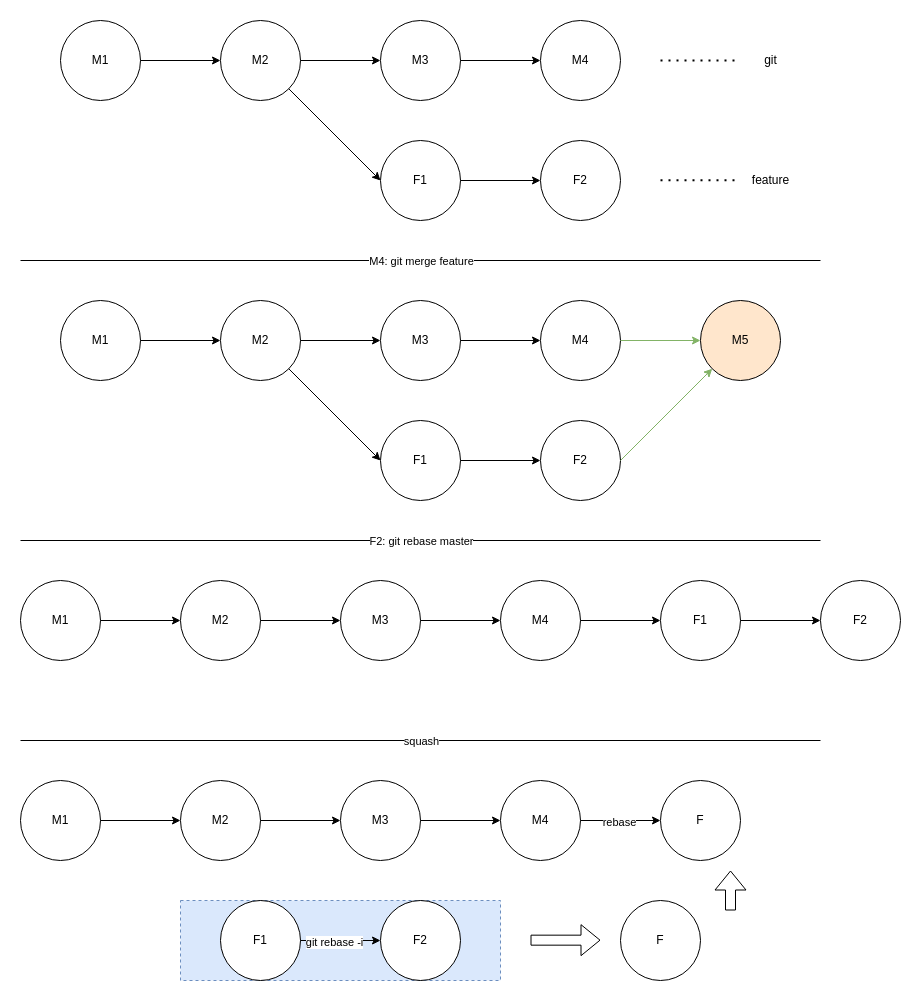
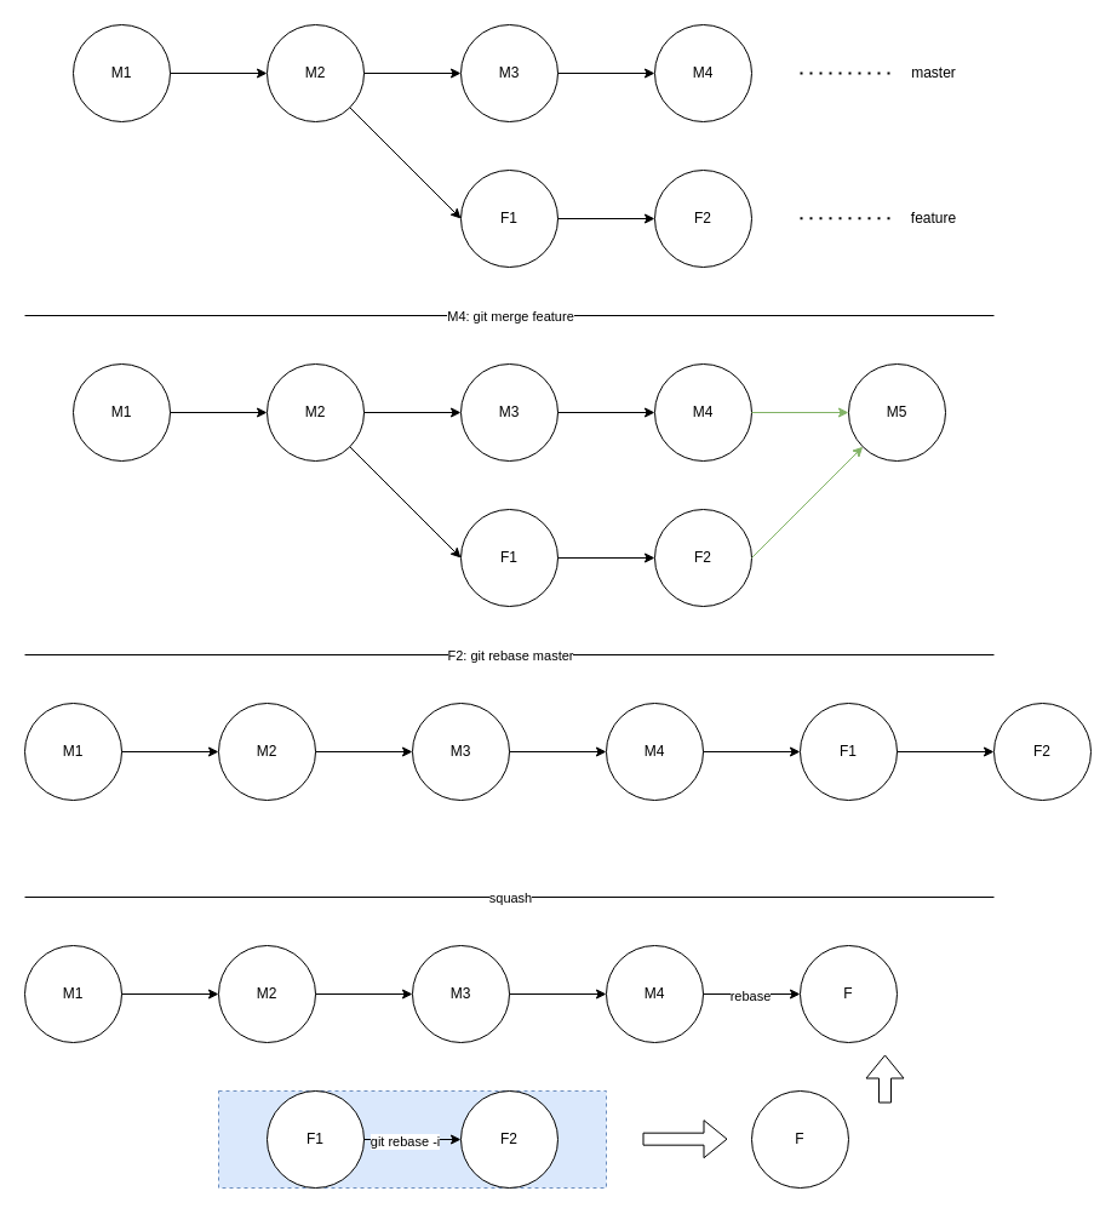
  <mxCell id="0" />
  <mxCell id="1" parent="0" />
  <mxCell id="2" value="" style="rounded=0;whiteSpace=wrap;html=1;dashed=1;fillColor=#dae8fc;strokeColor=#6c8ebf;" vertex="1" parent="1"><mxGeometry x="180" y="900" width="320" height="80" as="geometry" /></mxCell>
  <mxCell id="3" value="M1" style="ellipse;whiteSpace=wrap;html=1;aspect=fixed;" parent="1" vertex="1"><mxGeometry x="60" y="20" width="80" height="80" as="geometry" /></mxCell>
  <mxCell id="4" value="M2" style="ellipse;whiteSpace=wrap;html=1;aspect=fixed;" parent="1" vertex="1"><mxGeometry x="220" y="20" width="80" height="80" as="geometry" /></mxCell>
  <mxCell id="5" value="M3" style="ellipse;whiteSpace=wrap;html=1;aspect=fixed;" parent="1" vertex="1"><mxGeometry x="380" y="20" width="80" height="80" as="geometry" /></mxCell>
  <mxCell id="6" value="M4" style="ellipse;whiteSpace=wrap;html=1;aspect=fixed;" parent="1" vertex="1"><mxGeometry x="540" y="20" width="80" height="80" as="geometry" /></mxCell>
  <mxCell id="7" value="F1" style="ellipse;whiteSpace=wrap;html=1;aspect=fixed;" parent="1" vertex="1"><mxGeometry x="380" y="140" width="80" height="80" as="geometry" /></mxCell>
  <mxCell id="8" value="F2" style="ellipse;whiteSpace=wrap;html=1;aspect=fixed;" parent="1" vertex="1"><mxGeometry x="540" y="140" width="80" height="80" as="geometry" /></mxCell>
  <mxCell id="9" value="" style="endArrow=classic;html=1;rounded=0;exitX=1;exitY=0.5;exitDx=0;exitDy=0;entryX=0;entryY=0.5;entryDx=0;entryDy=0;" parent="1" source="3" target="4" edge="1"><mxGeometry width="50" height="50" relative="1" as="geometry"><mxPoint x="290" y="110" as="sourcePoint" /><mxPoint x="340" y="60" as="targetPoint" /></mxGeometry></mxCell>
  <mxCell id="10" value="" style="endArrow=classic;html=1;rounded=0;exitX=1;exitY=0.5;exitDx=0;exitDy=0;entryX=0;entryY=0.5;entryDx=0;entryDy=0;" parent="1" source="4" target="5" edge="1"><mxGeometry width="50" height="50" relative="1" as="geometry"><mxPoint x="150" y="70" as="sourcePoint" /><mxPoint x="230" y="70" as="targetPoint" /></mxGeometry></mxCell>
  <mxCell id="11" value="" style="endArrow=classic;html=1;rounded=0;entryX=0;entryY=0.5;entryDx=0;entryDy=0;exitX=1;exitY=1;exitDx=0;exitDy=0;" parent="1" source="4" target="7" edge="1"><mxGeometry width="50" height="50" relative="1" as="geometry"><mxPoint x="290" y="110" as="sourcePoint" /><mxPoint x="340" y="60" as="targetPoint" /></mxGeometry></mxCell>
  <mxCell id="12" value="" style="endArrow=classic;html=1;rounded=0;entryX=0;entryY=0.5;entryDx=0;entryDy=0;exitX=1;exitY=0.5;exitDx=0;exitDy=0;" parent="1" source="5" target="6" edge="1"><mxGeometry width="50" height="50" relative="1" as="geometry"><mxPoint x="410" y="110" as="sourcePoint" /><mxPoint x="460" y="60" as="targetPoint" /></mxGeometry></mxCell>
  <mxCell id="13" value="" style="endArrow=classic;html=1;rounded=0;exitX=1;exitY=0.5;exitDx=0;exitDy=0;entryX=0;entryY=0.5;entryDx=0;entryDy=0;" parent="1" source="7" target="8" edge="1"><mxGeometry width="50" height="50" relative="1" as="geometry"><mxPoint x="410" y="110" as="sourcePoint" /><mxPoint x="460" y="60" as="targetPoint" /></mxGeometry></mxCell>
  <mxCell id="14" value="" style="endArrow=none;dashed=1;html=1;dashPattern=1 3;strokeWidth=2;rounded=0;" parent="1" edge="1"><mxGeometry width="50" height="50" relative="1" as="geometry"><mxPoint x="660" y="60" as="sourcePoint" /><mxPoint x="740" y="60" as="targetPoint" /></mxGeometry></mxCell>
  <mxCell id="15" value="" style="endArrow=none;dashed=1;html=1;dashPattern=1 3;strokeWidth=2;rounded=0;" parent="1" edge="1"><mxGeometry width="50" height="50" relative="1" as="geometry"><mxPoint x="660" y="179.71" as="sourcePoint" /><mxPoint x="740" y="179.71" as="targetPoint" /></mxGeometry></mxCell>
- <mxCell id="16" value="git" style="text;html=1;align=center;verticalAlign=middle;resizable=0;points=[];autosize=1;strokeColor=none;fillColor=none;" parent="1" vertex="1"><mxGeometry x="740" y="45" width="60" height="30" as="geometry" /></mxCell>
+ <mxCell id="16" value="master" style="text;html=1;align=center;verticalAlign=middle;resizable=0;points=[];autosize=1;strokeColor=none;fillColor=none;" parent="1" vertex="1"><mxGeometry x="740" y="45" width="60" height="30" as="geometry" /></mxCell>
  <mxCell id="17" value="feature" style="text;html=1;align=center;verticalAlign=middle;resizable=0;points=[];autosize=1;strokeColor=none;fillColor=none;" parent="1" vertex="1"><mxGeometry x="740" y="165" width="60" height="30" as="geometry" /></mxCell>
  <mxCell id="18" value="" style="endArrow=none;html=1;rounded=0;" parent="1" edge="1"><mxGeometry width="50" height="50" relative="1" as="geometry"><mxPoint x="20" y="260" as="sourcePoint" /><mxPoint x="820" y="260" as="targetPoint" /></mxGeometry></mxCell>
  <mxCell id="19" value="M4: git merge feature" style="edgeLabel;html=1;align=center;verticalAlign=middle;resizable=0;points=[];" parent="18" vertex="1" connectable="0"><mxGeometry x="0.001" relative="1" as="geometry"><mxPoint as="offset" /></mxGeometry></mxCell>
  <mxCell id="20" value="M1" style="ellipse;whiteSpace=wrap;html=1;aspect=fixed;" parent="1" vertex="1"><mxGeometry x="60" y="300" width="80" height="80" as="geometry" /></mxCell>
  <mxCell id="21" value="M2" style="ellipse;whiteSpace=wrap;html=1;aspect=fixed;" parent="1" vertex="1"><mxGeometry x="220" y="300" width="80" height="80" as="geometry" /></mxCell>
  <mxCell id="22" value="M3" style="ellipse;whiteSpace=wrap;html=1;aspect=fixed;" parent="1" vertex="1"><mxGeometry x="380" y="300" width="80" height="80" as="geometry" /></mxCell>
  <mxCell id="23" value="M4" style="ellipse;whiteSpace=wrap;html=1;aspect=fixed;" parent="1" vertex="1"><mxGeometry x="540" y="300" width="80" height="80" as="geometry" /></mxCell>
  <mxCell id="24" value="F1" style="ellipse;whiteSpace=wrap;html=1;aspect=fixed;" parent="1" vertex="1"><mxGeometry x="380" y="420" width="80" height="80" as="geometry" /></mxCell>
  <mxCell id="25" value="F2" style="ellipse;whiteSpace=wrap;html=1;aspect=fixed;" parent="1" vertex="1"><mxGeometry x="540" y="420" width="80" height="80" as="geometry" /></mxCell>
  <mxCell id="26" value="" style="endArrow=classic;html=1;rounded=0;exitX=1;exitY=0.5;exitDx=0;exitDy=0;entryX=0;entryY=0.5;entryDx=0;entryDy=0;" parent="1" source="20" target="21" edge="1"><mxGeometry width="50" height="50" relative="1" as="geometry"><mxPoint x="290" y="390" as="sourcePoint" /><mxPoint x="340" y="340" as="targetPoint" /></mxGeometry></mxCell>
  <mxCell id="27" value="" style="endArrow=classic;html=1;rounded=0;exitX=1;exitY=0.5;exitDx=0;exitDy=0;entryX=0;entryY=0.5;entryDx=0;entryDy=0;" parent="1" source="21" target="22" edge="1"><mxGeometry width="50" height="50" relative="1" as="geometry"><mxPoint x="150" y="350" as="sourcePoint" /><mxPoint x="230" y="350" as="targetPoint" /></mxGeometry></mxCell>
  <mxCell id="28" value="" style="endArrow=classic;html=1;rounded=0;entryX=0;entryY=0.5;entryDx=0;entryDy=0;exitX=1;exitY=1;exitDx=0;exitDy=0;" parent="1" source="21" target="24" edge="1"><mxGeometry width="50" height="50" relative="1" as="geometry"><mxPoint x="290" y="390" as="sourcePoint" /><mxPoint x="340" y="340" as="targetPoint" /></mxGeometry></mxCell>
  <mxCell id="29" value="" style="endArrow=classic;html=1;rounded=0;entryX=0;entryY=0.5;entryDx=0;entryDy=0;exitX=1;exitY=0.5;exitDx=0;exitDy=0;" parent="1" source="22" target="23" edge="1"><mxGeometry width="50" height="50" relative="1" as="geometry"><mxPoint x="410" y="390" as="sourcePoint" /><mxPoint x="460" y="340" as="targetPoint" /></mxGeometry></mxCell>
  <mxCell id="30" value="" style="endArrow=classic;html=1;rounded=0;exitX=1;exitY=0.5;exitDx=0;exitDy=0;entryX=0;entryY=0.5;entryDx=0;entryDy=0;" parent="1" source="24" target="25" edge="1"><mxGeometry width="50" height="50" relative="1" as="geometry"><mxPoint x="410" y="390" as="sourcePoint" /><mxPoint x="460" y="340" as="targetPoint" /></mxGeometry></mxCell>
  <mxCell id="31" value="" style="endArrow=classic;html=1;rounded=0;exitX=1;exitY=0.5;exitDx=0;exitDy=0;entryX=0;entryY=0.5;entryDx=0;entryDy=0;fillColor=#d5e8d4;strokeColor=#82b366;" parent="1" source="23" target="32" edge="1"><mxGeometry width="50" height="50" relative="1" as="geometry"><mxPoint x="540" y="350" as="sourcePoint" /><mxPoint x="700" y="340" as="targetPoint" /></mxGeometry></mxCell>
- <mxCell id="32" value="M5" style="ellipse;whiteSpace=wrap;html=1;aspect=fixed;fillColor=#ffe6cc;" parent="1" vertex="1"><mxGeometry x="700" y="300" width="80" height="80" as="geometry" /></mxCell>
+ <mxCell id="32" value="M5" style="ellipse;whiteSpace=wrap;html=1;aspect=fixed;" parent="1" vertex="1"><mxGeometry x="700" y="300" width="80" height="80" as="geometry" /></mxCell>
  <mxCell id="33" value="" style="endArrow=classic;html=1;rounded=0;fillColor=#d5e8d4;strokeColor=#82b366;entryX=0;entryY=1;entryDx=0;entryDy=0;exitX=1;exitY=0.5;exitDx=0;exitDy=0;" parent="1" source="25" target="32" edge="1"><mxGeometry width="50" height="50" relative="1" as="geometry"><mxPoint x="540" y="350" as="sourcePoint" /><mxPoint x="590" y="300" as="targetPoint" /></mxGeometry></mxCell>
  <mxCell id="34" value="" style="endArrow=none;html=1;rounded=0;" parent="1" edge="1"><mxGeometry width="50" height="50" relative="1" as="geometry"><mxPoint x="20" y="540" as="sourcePoint" /><mxPoint x="820" y="540" as="targetPoint" /></mxGeometry></mxCell>
  <mxCell id="35" value="F2: git rebase master" style="edgeLabel;html=1;align=center;verticalAlign=middle;resizable=0;points=[];" parent="34" vertex="1" connectable="0"><mxGeometry x="0.001" relative="1" as="geometry"><mxPoint as="offset" /></mxGeometry></mxCell>
  <mxCell id="36" value="M1" style="ellipse;whiteSpace=wrap;html=1;aspect=fixed;" parent="1" vertex="1"><mxGeometry x="20" y="580" width="80" height="80" as="geometry" /></mxCell>
  <mxCell id="37" value="M2" style="ellipse;whiteSpace=wrap;html=1;aspect=fixed;" parent="1" vertex="1"><mxGeometry x="180" y="580" width="80" height="80" as="geometry" /></mxCell>
  <mxCell id="38" value="M3" style="ellipse;whiteSpace=wrap;html=1;aspect=fixed;" parent="1" vertex="1"><mxGeometry x="340" y="580" width="80" height="80" as="geometry" /></mxCell>
  <mxCell id="39" value="M4" style="ellipse;whiteSpace=wrap;html=1;aspect=fixed;" parent="1" vertex="1"><mxGeometry x="500" y="580" width="80" height="80" as="geometry" /></mxCell>
  <mxCell id="40" value="" style="endArrow=classic;html=1;rounded=0;exitX=1;exitY=0.5;exitDx=0;exitDy=0;entryX=0;entryY=0.5;entryDx=0;entryDy=0;" parent="1" source="36" target="37" edge="1"><mxGeometry width="50" height="50" relative="1" as="geometry"><mxPoint x="250" y="670" as="sourcePoint" /><mxPoint x="300" y="620" as="targetPoint" /></mxGeometry></mxCell>
  <mxCell id="41" value="" style="endArrow=classic;html=1;rounded=0;exitX=1;exitY=0.5;exitDx=0;exitDy=0;entryX=0;entryY=0.5;entryDx=0;entryDy=0;" parent="1" source="37" target="38" edge="1"><mxGeometry width="50" height="50" relative="1" as="geometry"><mxPoint x="110" y="630" as="sourcePoint" /><mxPoint x="190" y="630" as="targetPoint" /></mxGeometry></mxCell>
  <mxCell id="42" value="" style="endArrow=classic;html=1;rounded=0;entryX=0;entryY=0.5;entryDx=0;entryDy=0;exitX=1;exitY=0.5;exitDx=0;exitDy=0;" parent="1" source="38" target="39" edge="1"><mxGeometry width="50" height="50" relative="1" as="geometry"><mxPoint x="370" y="670" as="sourcePoint" /><mxPoint x="420" y="620" as="targetPoint" /></mxGeometry></mxCell>
  <mxCell id="43" value="F1" style="ellipse;whiteSpace=wrap;html=1;aspect=fixed;" parent="1" vertex="1"><mxGeometry x="660" y="580" width="80" height="80" as="geometry" /></mxCell>
  <mxCell id="44" value="F2" style="ellipse;whiteSpace=wrap;html=1;aspect=fixed;" parent="1" vertex="1"><mxGeometry x="820" y="580" width="80" height="80" as="geometry" /></mxCell>
  <mxCell id="45" value="" style="endArrow=classic;html=1;rounded=0;exitX=1;exitY=0.5;exitDx=0;exitDy=0;entryX=0;entryY=0.5;entryDx=0;entryDy=0;" parent="1" source="43" target="44" edge="1"><mxGeometry width="50" height="50" relative="1" as="geometry"><mxPoint x="690" y="550" as="sourcePoint" /><mxPoint x="740" y="500" as="targetPoint" /></mxGeometry></mxCell>
  <mxCell id="46" value="" style="endArrow=classic;html=1;rounded=0;entryX=0;entryY=0.5;entryDx=0;entryDy=0;exitX=1;exitY=0.5;exitDx=0;exitDy=0;" parent="1" source="39" target="43" edge="1"><mxGeometry width="50" height="50" relative="1" as="geometry"><mxPoint x="520" y="650" as="sourcePoint" /><mxPoint x="570" y="600" as="targetPoint" /></mxGeometry></mxCell>
  <mxCell id="47" value="" style="endArrow=none;html=1;rounded=0;" edge="1" parent="1"><mxGeometry width="50" height="50" relative="1" as="geometry"><mxPoint x="20" y="740" as="sourcePoint" /><mxPoint x="820" y="740" as="targetPoint" /></mxGeometry></mxCell>
  <mxCell id="48" value="squash" style="edgeLabel;html=1;align=center;verticalAlign=middle;resizable=0;points=[];" vertex="1" connectable="0" parent="47"><mxGeometry x="0.001" relative="1" as="geometry"><mxPoint as="offset" /></mxGeometry></mxCell>
  <mxCell id="49" value="M1" style="ellipse;whiteSpace=wrap;html=1;aspect=fixed;" vertex="1" parent="1"><mxGeometry x="20" y="780" width="80" height="80" as="geometry" /></mxCell>
  <mxCell id="50" value="M2" style="ellipse;whiteSpace=wrap;html=1;aspect=fixed;" vertex="1" parent="1"><mxGeometry x="180" y="780" width="80" height="80" as="geometry" /></mxCell>
  <mxCell id="51" value="M3" style="ellipse;whiteSpace=wrap;html=1;aspect=fixed;" vertex="1" parent="1"><mxGeometry x="340" y="780" width="80" height="80" as="geometry" /></mxCell>
  <mxCell id="52" value="M4" style="ellipse;whiteSpace=wrap;html=1;aspect=fixed;" vertex="1" parent="1"><mxGeometry x="500" y="780" width="80" height="80" as="geometry" /></mxCell>
  <mxCell id="53" value="F1" style="ellipse;whiteSpace=wrap;html=1;aspect=fixed;" vertex="1" parent="1"><mxGeometry x="220" y="900" width="80" height="80" as="geometry" /></mxCell>
  <mxCell id="54" value="F2" style="ellipse;whiteSpace=wrap;html=1;aspect=fixed;" vertex="1" parent="1"><mxGeometry x="380" y="900" width="80" height="80" as="geometry" /></mxCell>
  <mxCell id="55" value="" style="endArrow=classic;html=1;rounded=0;exitX=1;exitY=0.5;exitDx=0;exitDy=0;entryX=0;entryY=0.5;entryDx=0;entryDy=0;" edge="1" parent="1" source="49" target="50"><mxGeometry width="50" height="50" relative="1" as="geometry"><mxPoint x="250" y="870" as="sourcePoint" /><mxPoint x="300" y="820" as="targetPoint" /></mxGeometry></mxCell>
  <mxCell id="56" value="" style="endArrow=classic;html=1;rounded=0;exitX=1;exitY=0.5;exitDx=0;exitDy=0;entryX=0;entryY=0.5;entryDx=0;entryDy=0;" edge="1" parent="1" source="50" target="51"><mxGeometry width="50" height="50" relative="1" as="geometry"><mxPoint x="110" y="830" as="sourcePoint" /><mxPoint x="190" y="830" as="targetPoint" /></mxGeometry></mxCell>
  <mxCell id="57" value="" style="endArrow=classic;html=1;rounded=0;entryX=0;entryY=0.5;entryDx=0;entryDy=0;exitX=1;exitY=0.5;exitDx=0;exitDy=0;" edge="1" parent="1" source="51" target="52"><mxGeometry width="50" height="50" relative="1" as="geometry"><mxPoint x="370" y="870" as="sourcePoint" /><mxPoint x="420" y="820" as="targetPoint" /></mxGeometry></mxCell>
  <mxCell id="58" value="" style="endArrow=classic;html=1;rounded=0;exitX=1;exitY=0.5;exitDx=0;exitDy=0;entryX=0;entryY=0.5;entryDx=0;entryDy=0;" edge="1" parent="1" source="53" target="54"><mxGeometry width="50" height="50" relative="1" as="geometry"><mxPoint x="250" y="870" as="sourcePoint" /><mxPoint x="300" y="820" as="targetPoint" /></mxGeometry></mxCell>
  <mxCell id="59" value="git rebase -i" style="edgeLabel;html=1;align=center;verticalAlign=middle;resizable=0;points=[];" vertex="1" connectable="0" parent="58"><mxGeometry x="-0.163" y="-1" relative="1" as="geometry"><mxPoint as="offset" /></mxGeometry></mxCell>
  <mxCell id="60" value="" style="shape=flexArrow;endArrow=classic;html=1;rounded=0;" edge="1" parent="1"><mxGeometry width="50" height="50" relative="1" as="geometry"><mxPoint x="530" y="939.67" as="sourcePoint" /><mxPoint x="600" y="939.67" as="targetPoint" /></mxGeometry></mxCell>
  <mxCell id="61" value="F" style="ellipse;whiteSpace=wrap;html=1;aspect=fixed;" vertex="1" parent="1"><mxGeometry x="620" y="900" width="80" height="80" as="geometry" /></mxCell>
  <mxCell id="62" value="" style="shape=flexArrow;endArrow=classic;html=1;rounded=0;" edge="1" parent="1"><mxGeometry width="50" height="50" relative="1" as="geometry"><mxPoint x="730" y="910" as="sourcePoint" /><mxPoint x="730" y="870" as="targetPoint" /></mxGeometry></mxCell>
  <mxCell id="63" value="F" style="ellipse;whiteSpace=wrap;html=1;aspect=fixed;" vertex="1" parent="1"><mxGeometry x="660" y="780" width="80" height="80" as="geometry" /></mxCell>
  <mxCell id="64" value="" style="endArrow=classic;html=1;rounded=0;exitX=1;exitY=0.5;exitDx=0;exitDy=0;entryX=0;entryY=0.5;entryDx=0;entryDy=0;" edge="1" parent="1" source="52" target="63"><mxGeometry width="50" height="50" relative="1" as="geometry"><mxPoint x="610" y="800" as="sourcePoint" /><mxPoint x="660" y="750" as="targetPoint" /></mxGeometry></mxCell>
  <mxCell id="65" value="rebase" style="edgeLabel;html=1;align=center;verticalAlign=middle;resizable=0;points=[];" vertex="1" connectable="0" parent="64"><mxGeometry x="-0.039" y="-1" relative="1" as="geometry"><mxPoint as="offset" /></mxGeometry></mxCell>
